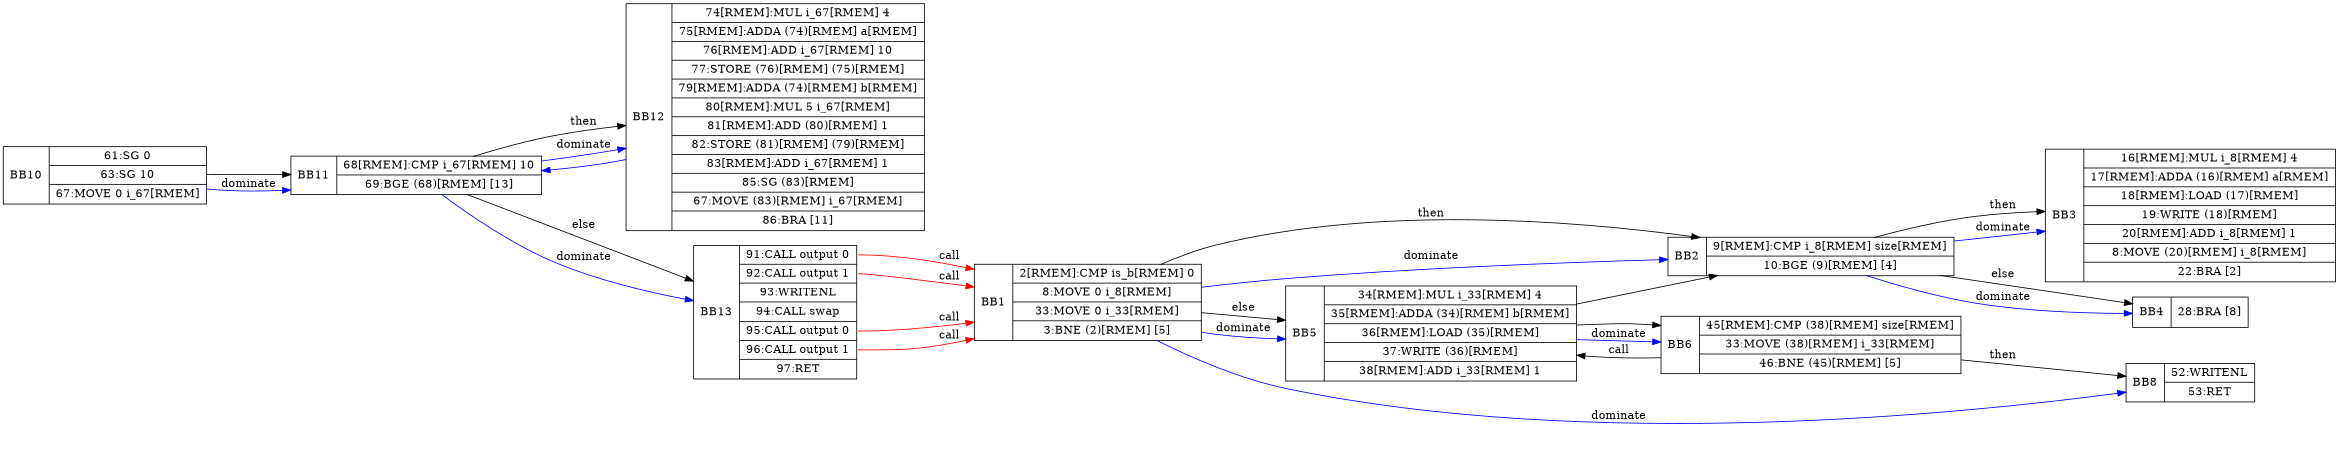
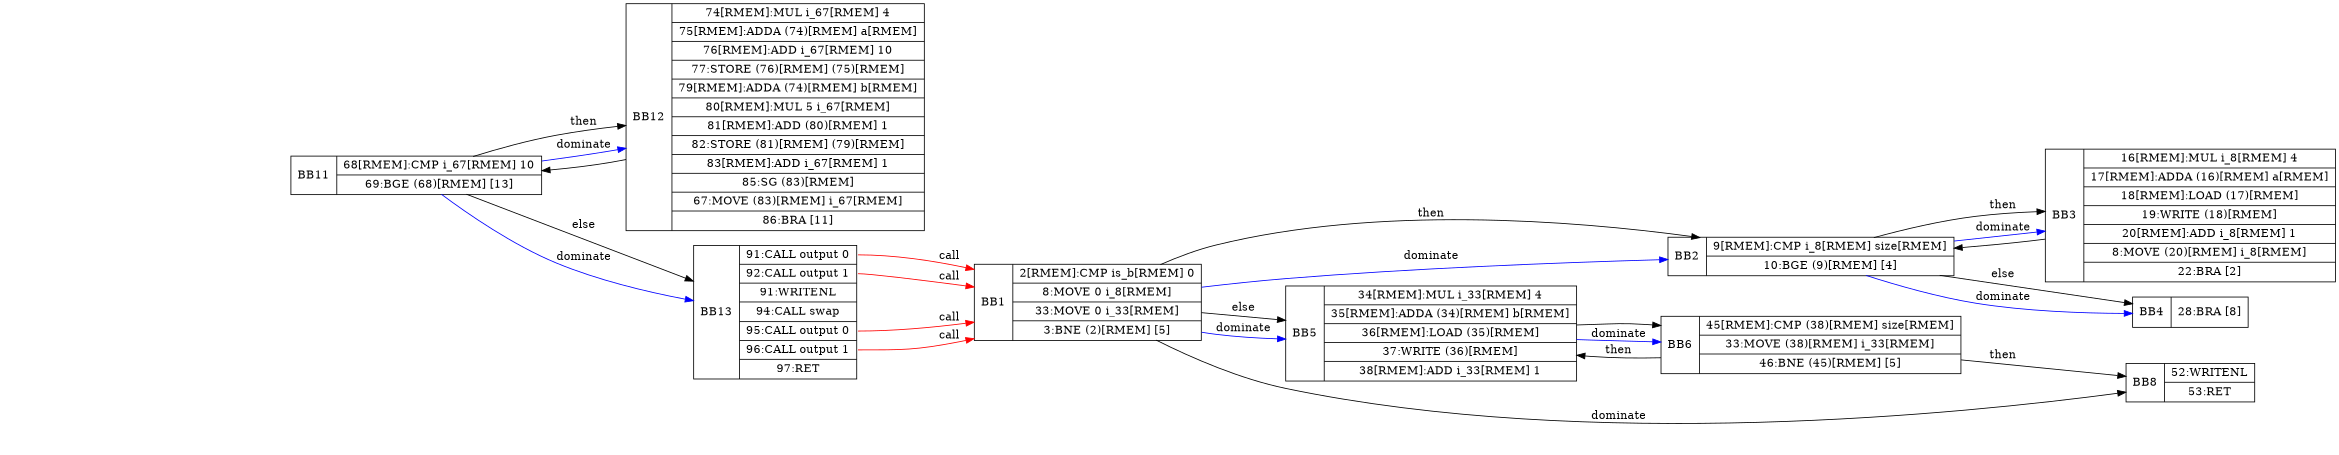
  digraph {
    rankdir=LR
    node [shape=record]
-   n1 [label="{ BB10|{<61>61:SG 0 |<63>63:SG 10 |<67>67:MOVE 0 i_67[RMEM]}}"]
    n2 [label="{ BB11|{<68>68[RMEM]:CMP i_67[RMEM] 10|<69>69:BGE (68)[RMEM] [13]}}"]
    n3 [label="{ BB12|{<74>74[RMEM]:MUL i_67[RMEM] 4|<75>75[RMEM]:ADDA (74)[RMEM] a[RMEM]|<76>76[RMEM]:ADD i_67[RMEM] 10|<77>77:STORE (76)[RMEM] (75)[RMEM]|<79>79[RMEM]:ADDA (74)[RMEM] b[RMEM]|<80>80[RMEM]:MUL 5 i_67[RMEM]|<81>81[RMEM]:ADD (80)[RMEM] 1|<82>82:STORE (81)[RMEM] (79)[RMEM]|<83>83[RMEM]:ADD i_67[RMEM] 1|<85>85:SG (83)[RMEM] |<67>67:MOVE (83)[RMEM] i_67[RMEM]|<86>86:BRA [11] }}"]
-   n4 [label="{ BB13|{<91>91:CALL output 0|<92>92:CALL output 1|<93>93:WRITENL  |<94>94:CALL swap|<95>95:CALL output 0|<96>96:CALL output 1|<97>97:RET  }}"]
+   n4 [label="{ BB13|{<91>91:CALL output 0|<92>92:CALL output 1|<93>91:WRITENL  |<94>94:CALL swap|<95>95:CALL output 0|<96>96:CALL output 1|<97>97:RET  }}"]
    n5 [label="{ BB1|{<2>2[RMEM]:CMP is_b[RMEM] 0|<8>8:MOVE 0 i_8[RMEM]|<33>33:MOVE 0 i_33[RMEM]|<3>3:BNE (2)[RMEM] [5]}}"]
    n6 [label="{ BB2|{<9>9[RMEM]:CMP i_8[RMEM] size[RMEM]|<10>10:BGE (9)[RMEM] [4]}}"]
    n7 [label="{ BB5|{<34>34[RMEM]:MUL i_33[RMEM] 4|<35>35[RMEM]:ADDA (34)[RMEM] b[RMEM]|<36>36[RMEM]:LOAD (35)[RMEM] |<37>37:WRITE (36)[RMEM] |<38>38[RMEM]:ADD i_33[RMEM] 1}}"]
    n8 [label="{ BB8|{<52>52:WRITENL  |<53>53:RET  }}"]
    n9 [label="{ BB3|{<16>16[RMEM]:MUL i_8[RMEM] 4|<17>17[RMEM]:ADDA (16)[RMEM] a[RMEM]|<18>18[RMEM]:LOAD (17)[RMEM] |<19>19:WRITE (18)[RMEM] |<20>20[RMEM]:ADD i_8[RMEM] 1|<8>8:MOVE (20)[RMEM] i_8[RMEM]|<22>22:BRA [2] }}"]
    n10 [label="{ BB4|{<28>28:BRA [8] }}"]
    n11 [label="{ BB6|{<45>45[RMEM]:CMP (38)[RMEM] size[RMEM]|<33>33:MOVE (38)[RMEM] i_33[RMEM]|<46>46:BNE (45)[RMEM] [5]}}"]
-   n1 -> n2
-   n1 -> n2 [color=blue label=dominate]
    n2 -> n3 [label=then]
    n2 -> n3 [color=blue label=dominate]
    n2 -> n4 [label=else]
    n2 -> n4 [color=blue label=dominate]
-   n3 -> n2 [color=blue]
+   n3 -> n2
    n4 -> n5 [color=red label=call tailport=91]
    n4 -> n5 [color=red label=call tailport=92]
    n4 -> n5 [color=red label=call tailport=95]
    n4 -> n5 [color=red label=call tailport=96]
    n5 -> n6 [label=then]
    n5 -> n6 [color=blue label=dominate]
    n5 -> n7 [label=else]
    n5 -> n7 [color=blue label=dominate]
-   n5 -> n8 [color=blue label=dominate]
+   n5 -> n8 [color=black label=dominate]
    n6 -> n9 [label=then]
    n6 -> n9 [color=blue label=dominate]
    n6 -> n10 [label=else]
    n6 -> n10 [color=blue label=dominate]
    n7 -> n11
    n7 -> n11 [color=blue label=dominate]
-   n7 -> n6
-   n11 -> n7 [label=call]
+   n9 -> n6
+   n11 -> n7 [label=then]
    n11 -> n8 [label=then]
  }
